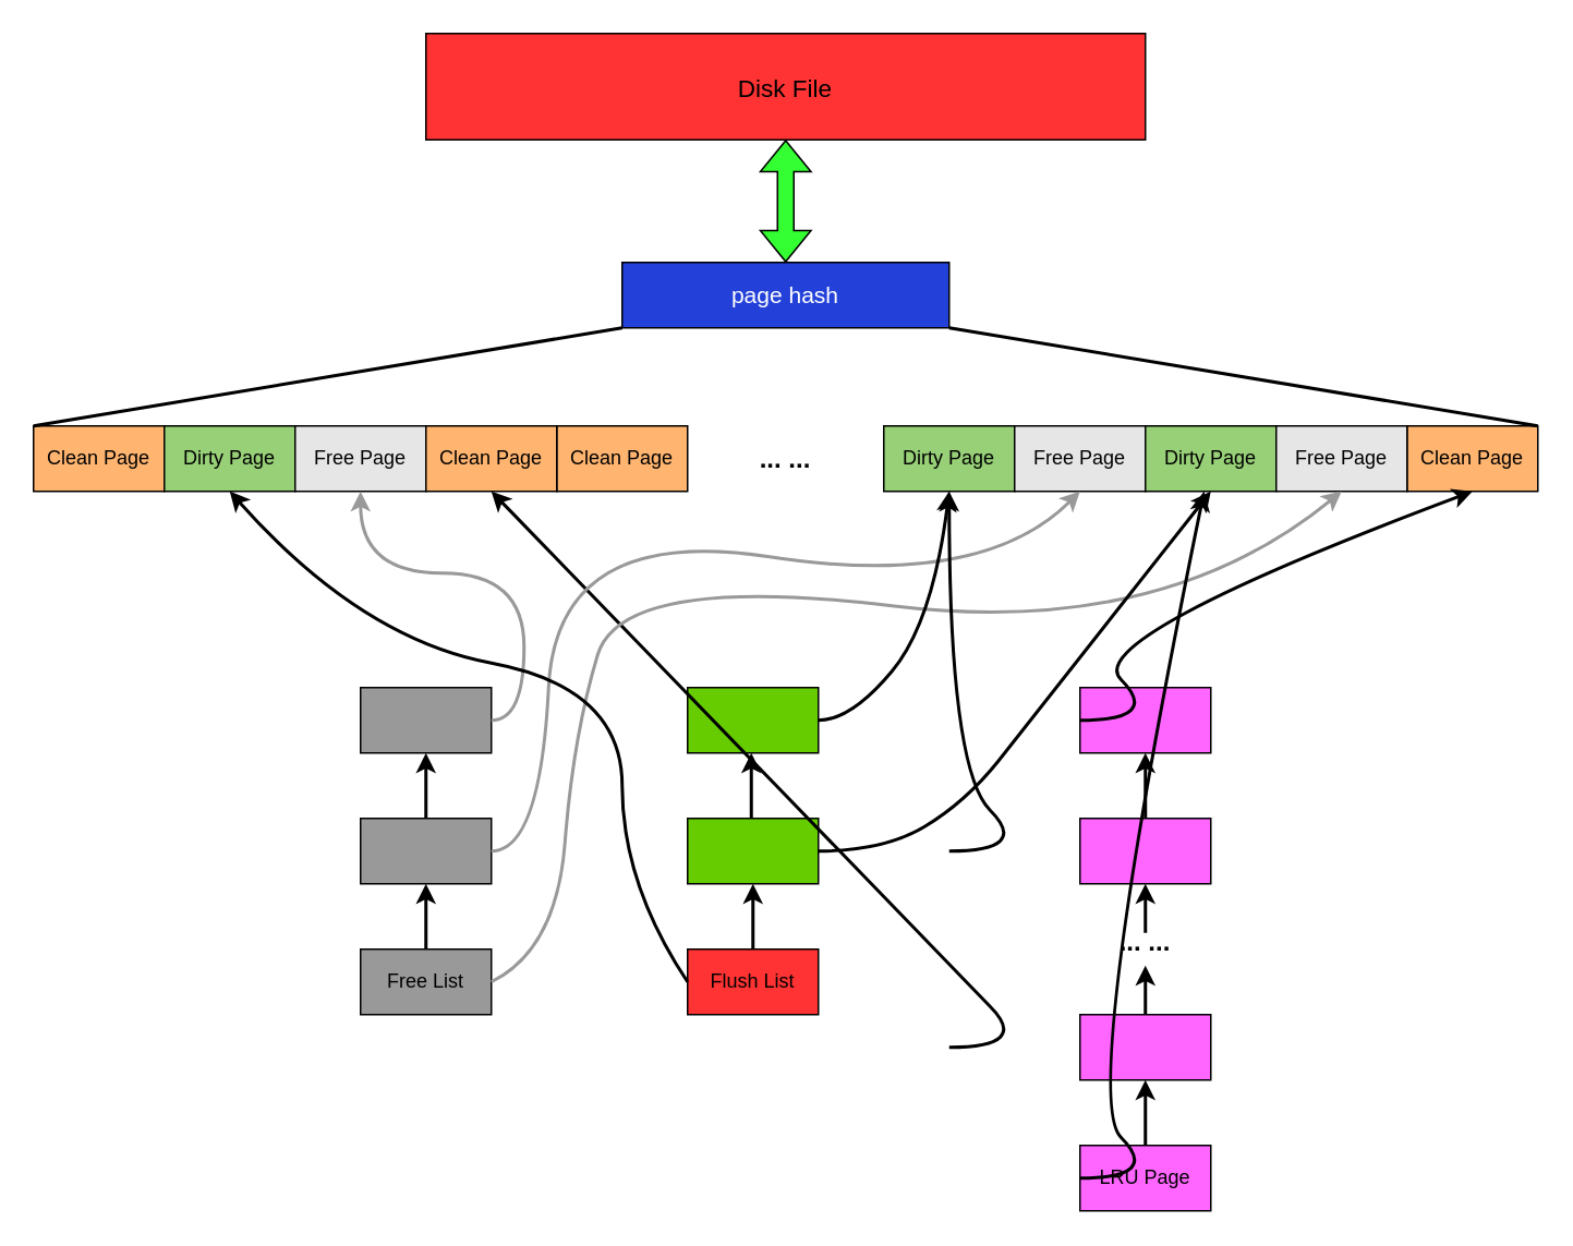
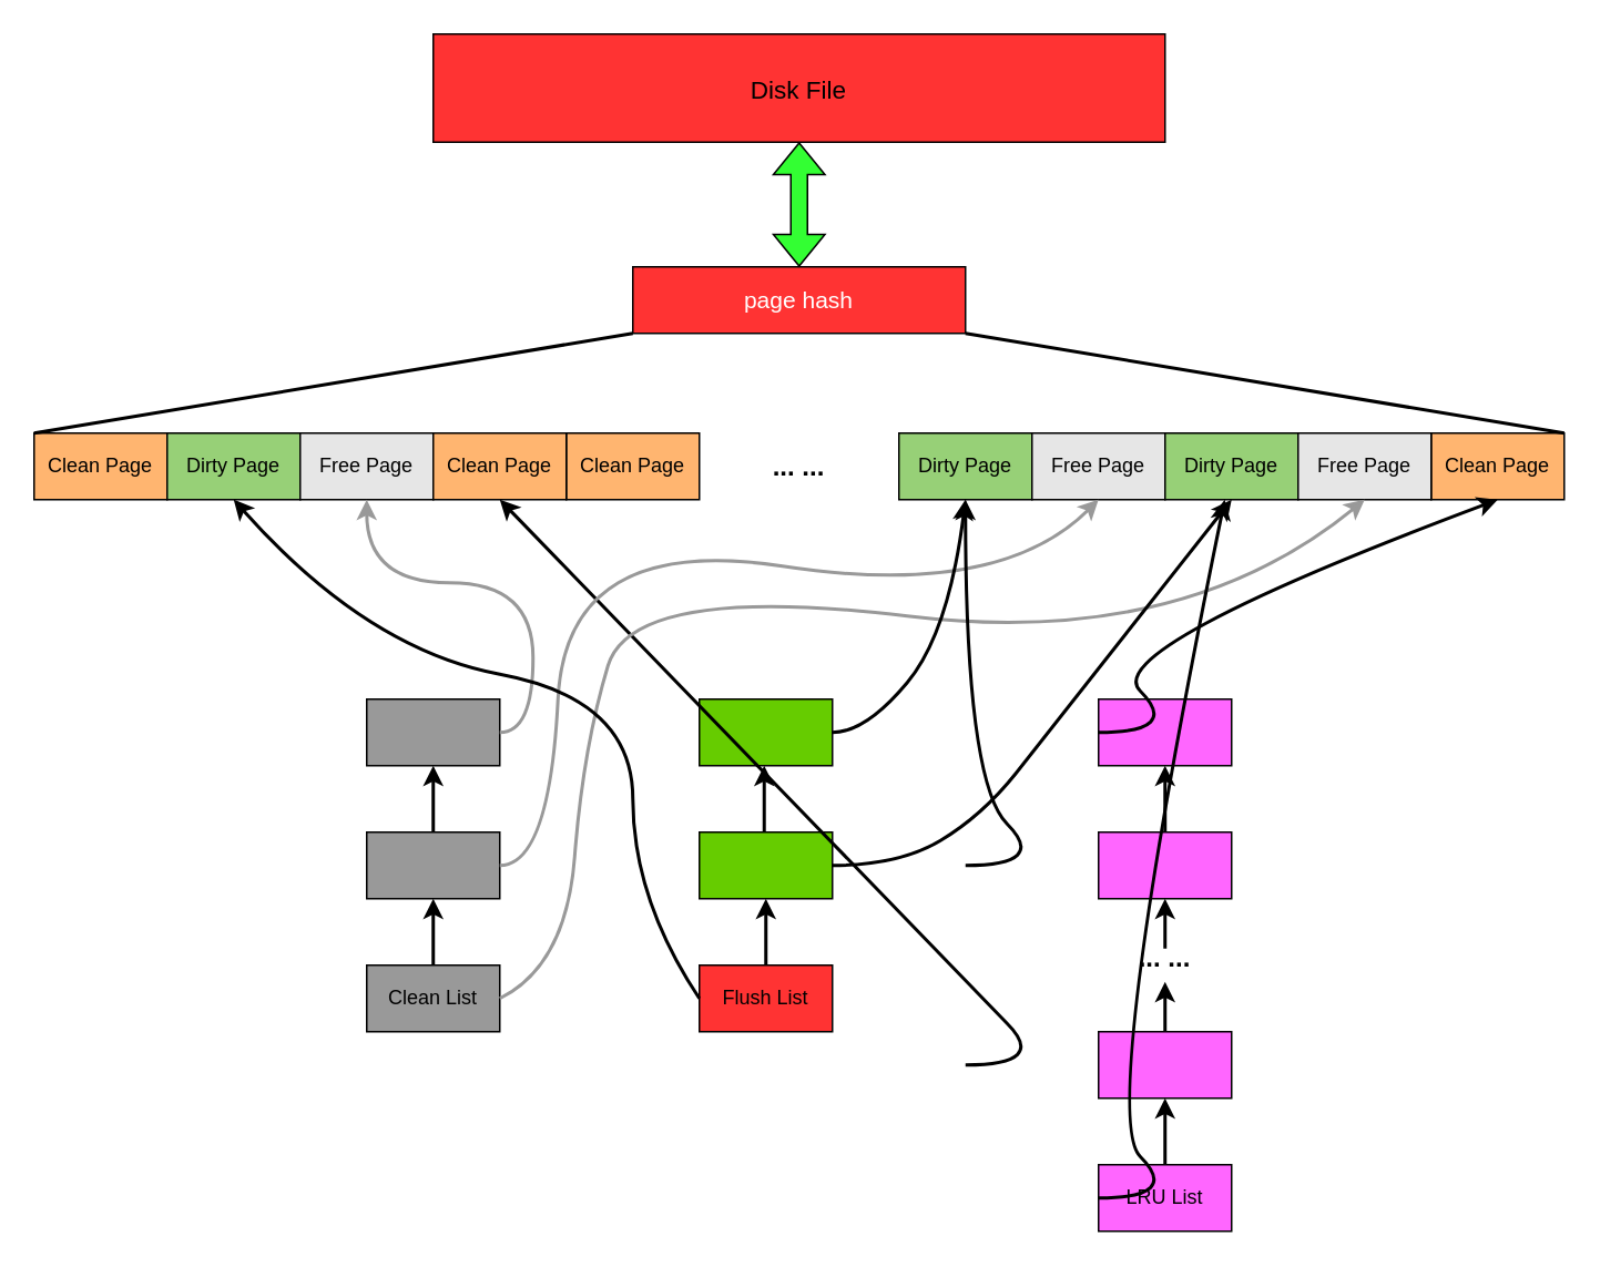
  <mxCell id="0" />
  <mxCell id="1" parent="0" />
  <mxCell id="2" value="&lt;font style=&quot;font-size: 15px&quot;&gt;Disk File&lt;/font&gt;" style="rounded=0;whiteSpace=wrap;html=1;fillColor=#FF3333;" vertex="1" parent="1"><mxGeometry x="260" y="20" width="440" height="65" as="geometry" /></mxCell>
  <mxCell id="3" value="Clean Page" style="rounded=0;whiteSpace=wrap;html=1;fillColor=#FFB570;" vertex="1" parent="1"><mxGeometry x="20" y="260" width="80" height="40" as="geometry" /></mxCell>
- <mxCell id="4" value="&lt;font style=&quot;font-size: 14px&quot; color=&quot;#ffffff&quot;&gt;page hash&lt;/font&gt;" style="rounded=0;whiteSpace=wrap;html=1;fillColor=#2341D9;" vertex="1" parent="1"><mxGeometry x="380" y="160" width="200" height="40" as="geometry" /></mxCell>
+ <mxCell id="4" value="&lt;font style=&quot;font-size: 14px&quot; color=&quot;#ffffff&quot;&gt;page hash&lt;/font&gt;" style="rounded=0;whiteSpace=wrap;html=1;fillColor=#ff3333;" vertex="1" parent="1"><mxGeometry x="380" y="160" width="200" height="40" as="geometry" /></mxCell>
  <mxCell id="5" value="" style="rounded=0;whiteSpace=wrap;html=1;fillColor=#FF66FF;" vertex="1" parent="1"><mxGeometry x="660" y="420" width="80" height="40" as="geometry" /></mxCell>
  <mxCell id="6" value="" style="rounded=0;whiteSpace=wrap;html=1;fillColor=#999999;" vertex="1" parent="1"><mxGeometry x="220" y="420" width="80" height="40" as="geometry" /></mxCell>
  <mxCell id="7" value="" style="rounded=0;whiteSpace=wrap;html=1;fillColor=#66CC00;" vertex="1" parent="1"><mxGeometry x="420" y="420" width="80" height="40" as="geometry" /></mxCell>
  <mxCell id="8" value="Dirty Page" style="rounded=0;whiteSpace=wrap;html=1;fillColor=#97D077;" vertex="1" parent="1"><mxGeometry x="100" y="260" width="80" height="40" as="geometry" /></mxCell>
  <mxCell id="9" value="Clean Page" style="rounded=0;whiteSpace=wrap;html=1;fillColor=#FFB570;" vertex="1" parent="1"><mxGeometry x="340" y="260" width="80" height="40" as="geometry" /></mxCell>
  <mxCell id="10" value="Free Page" style="rounded=0;whiteSpace=wrap;html=1;fillColor=#E6E6E6;" vertex="1" parent="1"><mxGeometry x="180" y="260" width="80" height="40" as="geometry" /></mxCell>
  <mxCell id="11" value="Clean Page" style="rounded=0;whiteSpace=wrap;html=1;fillColor=#FFB570;" vertex="1" parent="1"><mxGeometry x="260" y="260" width="80" height="40" as="geometry" /></mxCell>
  <mxCell id="12" value="Dirty Page" style="rounded=0;whiteSpace=wrap;html=1;fillColor=#97D077;" vertex="1" parent="1"><mxGeometry x="540" y="260" width="80" height="40" as="geometry" /></mxCell>
  <mxCell id="13" value="Free Page" style="rounded=0;whiteSpace=wrap;html=1;fillColor=#E6E6E6;" vertex="1" parent="1"><mxGeometry x="620" y="260" width="80" height="40" as="geometry" /></mxCell>
  <mxCell id="14" value="Clean Page" style="rounded=0;whiteSpace=wrap;html=1;fillColor=#FFB570;" vertex="1" parent="1"><mxGeometry x="860" y="260" width="80" height="40" as="geometry" /></mxCell>
  <mxCell id="15" value="Dirty Page" style="rounded=0;whiteSpace=wrap;html=1;fillColor=#97D077;" vertex="1" parent="1"><mxGeometry x="700" y="260" width="80" height="40" as="geometry" /></mxCell>
  <mxCell id="16" value="Free Page" style="rounded=0;whiteSpace=wrap;html=1;fillColor=#E6E6E6;" vertex="1" parent="1"><mxGeometry x="780" y="260" width="80" height="40" as="geometry" /></mxCell>
  <mxCell id="17" value="" style="shape=flexArrow;endArrow=classic;html=1;rounded=0;fontSize=14;fontColor=#FFFFFF;startArrow=block;entryX=0.5;entryY=1;entryDx=0;entryDy=0;fillColor=#33FF33;" edge="1" parent="1" target="2"><mxGeometry width="50" height="50" relative="1" as="geometry"><mxPoint x="480" y="160" as="sourcePoint" /><mxPoint x="530" y="110" as="targetPoint" /></mxGeometry></mxCell>
  <mxCell id="18" value="" style="endArrow=none;html=1;rounded=0;fontSize=14;fontColor=#FFFFFF;strokeColor=#000000;fillColor=#33FF33;entryX=0;entryY=0;entryDx=0;entryDy=0;exitX=0;exitY=1;exitDx=0;exitDy=0;strokeWidth=2;endFill=0;" edge="1" parent="1" source="4" target="3"><mxGeometry width="50" height="50" relative="1" as="geometry"><mxPoint x="10" y="210" as="sourcePoint" /><mxPoint x="60" y="160" as="targetPoint" /></mxGeometry></mxCell>
  <mxCell id="19" value="" style="endArrow=none;html=1;rounded=0;fontSize=14;fontColor=#FFFFFF;strokeColor=#000000;fillColor=#33FF33;entryX=1;entryY=0;entryDx=0;entryDy=0;exitX=0;exitY=1;exitDx=0;exitDy=0;strokeWidth=2;endFill=0;" edge="1" parent="1" target="14"><mxGeometry width="50" height="50" relative="1" as="geometry"><mxPoint x="580" y="200" as="sourcePoint" /><mxPoint x="220" y="260" as="targetPoint" /></mxGeometry></mxCell>
- <mxCell id="20" value="Free List" style="rounded=0;whiteSpace=wrap;html=1;fillColor=#999999;" vertex="1" parent="1"><mxGeometry x="220" y="580" width="80" height="40" as="geometry" /></mxCell>
+ <mxCell id="20" value="Clean List" style="rounded=0;whiteSpace=wrap;html=1;fillColor=#999999;" vertex="1" parent="1"><mxGeometry x="220" y="580" width="80" height="40" as="geometry" /></mxCell>
  <mxCell id="21" value="" style="rounded=0;whiteSpace=wrap;html=1;fillColor=#999999;" vertex="1" parent="1"><mxGeometry x="220" y="500" width="80" height="40" as="geometry" /></mxCell>
  <mxCell id="22" value="" style="endArrow=classic;html=1;rounded=0;fontSize=14;fontColor=#FFFFFF;strokeColor=#000000;strokeWidth=2;fillColor=#33FF33;exitX=0.5;exitY=0;exitDx=0;exitDy=0;entryX=0.5;entryY=1;entryDx=0;entryDy=0;" edge="1" parent="1" source="21" target="6"><mxGeometry width="50" height="50" relative="1" as="geometry"><mxPoint x="440" y="490" as="sourcePoint" /><mxPoint x="490" y="440" as="targetPoint" /></mxGeometry></mxCell>
  <mxCell id="23" value="" style="endArrow=classic;html=1;rounded=0;fontSize=14;fontColor=#FFFFFF;strokeColor=#000000;strokeWidth=2;fillColor=#33FF33;exitX=0.5;exitY=0;exitDx=0;exitDy=0;entryX=0.5;entryY=1;entryDx=0;entryDy=0;" edge="1" parent="1"><mxGeometry width="50" height="50" relative="1" as="geometry"><mxPoint x="260" y="580" as="sourcePoint" /><mxPoint x="260" y="540" as="targetPoint" /></mxGeometry></mxCell>
  <mxCell id="24" value="Flush List" style="rounded=0;whiteSpace=wrap;html=1;fillColor=#ff3333;" vertex="1" parent="1"><mxGeometry x="420" y="580" width="80" height="40" as="geometry" /></mxCell>
  <mxCell id="25" value="" style="rounded=0;whiteSpace=wrap;html=1;fillColor=#66CC00;" vertex="1" parent="1"><mxGeometry x="420" y="500" width="80" height="40" as="geometry" /></mxCell>
  <mxCell id="26" value="" style="endArrow=classic;html=1;rounded=0;fontSize=14;fontColor=#FFFFFF;strokeColor=#000000;strokeWidth=2;fillColor=#33FF33;exitX=0.5;exitY=0;exitDx=0;exitDy=0;entryX=0.5;entryY=1;entryDx=0;entryDy=0;" edge="1" parent="1"><mxGeometry width="50" height="50" relative="1" as="geometry"><mxPoint x="459" y="500" as="sourcePoint" /><mxPoint x="459" y="460" as="targetPoint" /></mxGeometry></mxCell>
  <mxCell id="27" value="" style="endArrow=classic;html=1;rounded=0;fontSize=14;fontColor=#FFFFFF;strokeColor=#000000;strokeWidth=2;fillColor=#33FF33;exitX=0.5;exitY=0;exitDx=0;exitDy=0;entryX=0.5;entryY=1;entryDx=0;entryDy=0;" edge="1" parent="1"><mxGeometry width="50" height="50" relative="1" as="geometry"><mxPoint x="460" y="580" as="sourcePoint" /><mxPoint x="460" y="540" as="targetPoint" /></mxGeometry></mxCell>
- <mxCell id="28" value="LRU Page" style="rounded=0;whiteSpace=wrap;html=1;fillColor=#FF66FF;" vertex="1" parent="1"><mxGeometry x="660" y="700" width="80" height="40" as="geometry" /></mxCell>
+ <mxCell id="28" value="LRU List" style="rounded=0;whiteSpace=wrap;html=1;fillColor=#FF66FF;" vertex="1" parent="1"><mxGeometry x="660" y="700" width="80" height="40" as="geometry" /></mxCell>
  <mxCell id="29" value="" style="rounded=0;whiteSpace=wrap;html=1;fillColor=#FF66FF;" vertex="1" parent="1"><mxGeometry x="660" y="620" width="80" height="40" as="geometry" /></mxCell>
  <mxCell id="30" value="" style="rounded=0;whiteSpace=wrap;html=1;fillColor=#FF66FF;" vertex="1" parent="1"><mxGeometry x="660" y="500" width="80" height="40" as="geometry" /></mxCell>
  <mxCell id="31" value="" style="endArrow=classic;html=1;rounded=0;fontSize=14;fontColor=#FFFFFF;strokeColor=#000000;strokeWidth=2;fillColor=#33FF33;exitX=0.5;exitY=0;exitDx=0;exitDy=0;entryX=0.5;entryY=1;entryDx=0;entryDy=0;" edge="1" parent="1"><mxGeometry width="50" height="50" relative="1" as="geometry"><mxPoint x="700" y="500" as="sourcePoint" /><mxPoint x="700" y="460" as="targetPoint" /></mxGeometry></mxCell>
  <mxCell id="32" value="" style="endArrow=classic;html=1;rounded=0;fontSize=14;fontColor=#FFFFFF;strokeColor=#000000;strokeWidth=2;fillColor=#33FF33;entryX=0.5;entryY=1;entryDx=0;entryDy=0;" edge="1" parent="1"><mxGeometry width="50" height="50" relative="1" as="geometry"><mxPoint x="700" y="570" as="sourcePoint" /><mxPoint x="700" y="540" as="targetPoint" /></mxGeometry></mxCell>
  <mxCell id="33" value="" style="endArrow=classic;html=1;rounded=0;fontSize=14;fontColor=#FFFFFF;strokeColor=#000000;strokeWidth=2;fillColor=#33FF33;exitX=0.5;exitY=0;exitDx=0;exitDy=0;entryX=0.5;entryY=1;entryDx=0;entryDy=0;" edge="1" parent="1"><mxGeometry width="50" height="50" relative="1" as="geometry"><mxPoint x="700" y="700" as="sourcePoint" /><mxPoint x="700" y="660" as="targetPoint" /></mxGeometry></mxCell>
  <mxCell id="34" value="" style="curved=1;endArrow=classic;html=1;rounded=0;fontSize=14;fontColor=#FFFFFF;strokeColor=#000000;strokeWidth=2;fillColor=#33FF33;entryX=0.5;entryY=1;entryDx=0;entryDy=0;" edge="1" parent="1" target="11"><mxGeometry width="50" height="50" relative="1" as="geometry"><mxPoint x="580" y="640" as="sourcePoint" /><mxPoint x="630" y="590" as="targetPoint" /><Array as="points"><mxPoint x="630" y="640" /><mxPoint x="580" y="590" /></Array></mxGeometry></mxCell>
  <mxCell id="35" value="" style="endArrow=classic;html=1;rounded=0;fontSize=14;fontColor=#FFFFFF;strokeColor=#999999;strokeWidth=2;fillColor=#33FF33;entryX=0.5;entryY=1;entryDx=0;entryDy=0;edgeStyle=orthogonalEdgeStyle;elbow=vertical;curved=1;" edge="1" parent="1" target="10"><mxGeometry width="50" height="50" relative="1" as="geometry"><mxPoint x="300" y="440" as="sourcePoint" /><mxPoint x="350" y="390" as="targetPoint" /><Array as="points"><mxPoint x="320" y="440" /><mxPoint x="320" y="350" /><mxPoint x="220" y="350" /></Array></mxGeometry></mxCell>
  <mxCell id="36" value="" style="curved=1;endArrow=classic;html=1;rounded=0;fontSize=14;fontColor=#FFFFFF;strokeColor=#999999;strokeWidth=2;fillColor=#33FF33;entryX=0.5;entryY=1;entryDx=0;entryDy=0;" edge="1" parent="1" target="16"><mxGeometry width="50" height="50" relative="1" as="geometry"><mxPoint x="300" y="600" as="sourcePoint" /><mxPoint x="350" y="550" as="targetPoint" /><Array as="points"><mxPoint x="340" y="580" /><mxPoint x="350" y="450" /><mxPoint x="380" y="350" /><mxPoint x="710" y="390" /></Array></mxGeometry></mxCell>
  <mxCell id="37" value="" style="curved=1;endArrow=classic;html=1;rounded=0;fontSize=14;fontColor=#FFFFFF;strokeColor=#999999;strokeWidth=2;fillColor=#33FF33;entryX=0.5;entryY=1;entryDx=0;entryDy=0;" edge="1" parent="1" target="13"><mxGeometry width="50" height="50" relative="1" as="geometry"><mxPoint x="300" y="520" as="sourcePoint" /><mxPoint x="350" y="470" as="targetPoint" /><Array as="points"><mxPoint x="330" y="520" /><mxPoint x="340" y="320" /><mxPoint x="600" y="360" /></Array></mxGeometry></mxCell>
  <mxCell id="38" value="" style="curved=1;endArrow=classic;html=1;rounded=0;fontSize=14;fontColor=#FFFFFF;strokeColor=#000000;strokeWidth=2;fillColor=#33FF33;entryX=0.5;entryY=1;entryDx=0;entryDy=0;exitX=0;exitY=0.5;exitDx=0;exitDy=0;" edge="1" parent="1" source="24" target="8"><mxGeometry width="50" height="50" relative="1" as="geometry"><mxPoint x="380" y="600" as="sourcePoint" /><mxPoint x="430" y="550" as="targetPoint" /><Array as="points"><mxPoint x="380" y="540" /><mxPoint x="380" y="420" /><mxPoint x="220" y="390" /></Array></mxGeometry></mxCell>
  <mxCell id="39" value="" style="endArrow=classic;html=1;fontSize=14;fontColor=#FFFFFF;strokeColor=#000000;strokeWidth=2;fillColor=#33FF33;entryX=0.5;entryY=1;entryDx=0;entryDy=0;exitX=1;exitY=0.5;exitDx=0;exitDy=0;curved=1;sketch=0;" edge="1" parent="1" source="25" target="15"><mxGeometry width="50" height="50" relative="1" as="geometry"><mxPoint x="460" y="520" as="sourcePoint" /><mxPoint x="510" y="470" as="targetPoint" /><Array as="points"><mxPoint x="540" y="520" /><mxPoint x="590" y="490" /><mxPoint x="630" y="440" /></Array></mxGeometry></mxCell>
  <mxCell id="40" value="" style="curved=1;endArrow=classic;html=1;rounded=0;fontSize=14;fontColor=#FFFFFF;strokeColor=#000000;strokeWidth=2;fillColor=#33FF33;entryX=0.5;entryY=1;entryDx=0;entryDy=0;" edge="1" parent="1" target="12"><mxGeometry width="50" height="50" relative="1" as="geometry"><mxPoint x="500" y="440" as="sourcePoint" /><mxPoint x="510" y="390" as="targetPoint" /><Array as="points"><mxPoint x="520" y="440" /><mxPoint x="570" y="380" /></Array></mxGeometry></mxCell>
  <mxCell id="41" value="" style="endArrow=classic;html=1;rounded=0;fontSize=14;fontColor=#FFFFFF;strokeColor=#000000;strokeWidth=2;fillColor=#33FF33;entryX=0.5;entryY=1;entryDx=0;entryDy=0;" edge="1" parent="1"><mxGeometry width="50" height="50" relative="1" as="geometry"><mxPoint x="700" y="620" as="sourcePoint" /><mxPoint x="700" y="590" as="targetPoint" /></mxGeometry></mxCell>
  <mxCell id="42" value="&lt;font color=&quot;#000000&quot; size=&quot;1&quot;&gt;&lt;b style=&quot;font-size: 16px&quot;&gt;... ...&lt;/b&gt;&lt;/font&gt;" style="text;html=1;strokeColor=none;fillColor=none;align=center;verticalAlign=middle;whiteSpace=wrap;rounded=0;fontSize=14;fontColor=#FFFFFF;" vertex="1" parent="1"><mxGeometry x="670" y="560" width="60" height="30" as="geometry" /></mxCell>
  <mxCell id="43" value="&lt;font color=&quot;#000000&quot; size=&quot;1&quot;&gt;&lt;b style=&quot;font-size: 16px&quot;&gt;... ...&lt;/b&gt;&lt;/font&gt;" style="text;html=1;strokeColor=none;fillColor=none;align=center;verticalAlign=middle;whiteSpace=wrap;rounded=0;fontSize=14;fontColor=#FFFFFF;" vertex="1" parent="1"><mxGeometry x="450" y="260" width="60" height="40" as="geometry" /></mxCell>
  <mxCell id="44" value="" style="curved=1;endArrow=classic;html=1;rounded=0;fontSize=14;fontColor=#FFFFFF;strokeColor=#000000;strokeWidth=2;fillColor=#33FF33;" edge="1" parent="1" target="15"><mxGeometry width="50" height="50" relative="1" as="geometry"><mxPoint x="660" y="720" as="sourcePoint" /><mxPoint x="710" y="670" as="targetPoint" /><Array as="points"><mxPoint x="710" y="720" /><mxPoint x="660" y="670" /></Array></mxGeometry></mxCell>
  <mxCell id="45" value="" style="curved=1;endArrow=classic;html=1;rounded=0;fontSize=14;fontColor=#FFFFFF;strokeColor=#000000;strokeWidth=2;fillColor=#33FF33;entryX=0.5;entryY=1;entryDx=0;entryDy=0;" edge="1" parent="1" target="14"><mxGeometry width="50" height="50" relative="1" as="geometry"><mxPoint x="660" y="440" as="sourcePoint" /><mxPoint x="710" y="390" as="targetPoint" /><Array as="points"><mxPoint x="710" y="440" /><mxPoint x="660" y="390" /></Array></mxGeometry></mxCell>
  <mxCell id="46" value="" style="curved=1;endArrow=classic;html=1;rounded=0;fontSize=14;fontColor=#FFFFFF;strokeColor=#000000;strokeWidth=2;fillColor=#33FF33;entryX=0.5;entryY=1;entryDx=0;entryDy=0;" edge="1" parent="1" target="12"><mxGeometry width="50" height="50" relative="1" as="geometry"><mxPoint x="580" y="520" as="sourcePoint" /><mxPoint x="630" y="470" as="targetPoint" /><Array as="points"><mxPoint x="630" y="520" /><mxPoint x="580" y="470" /></Array></mxGeometry></mxCell>
